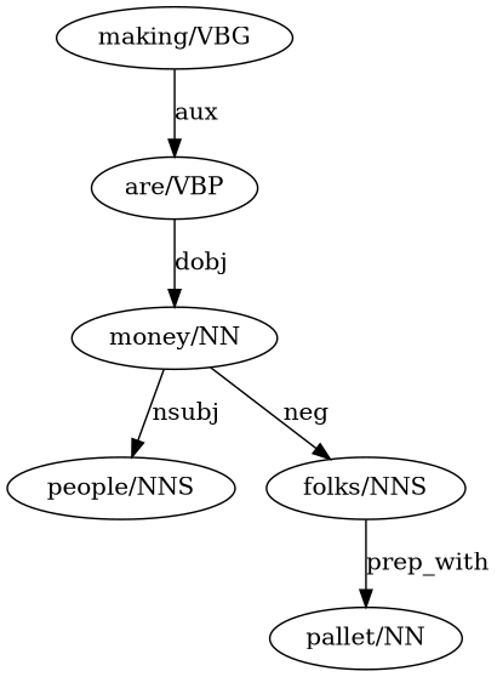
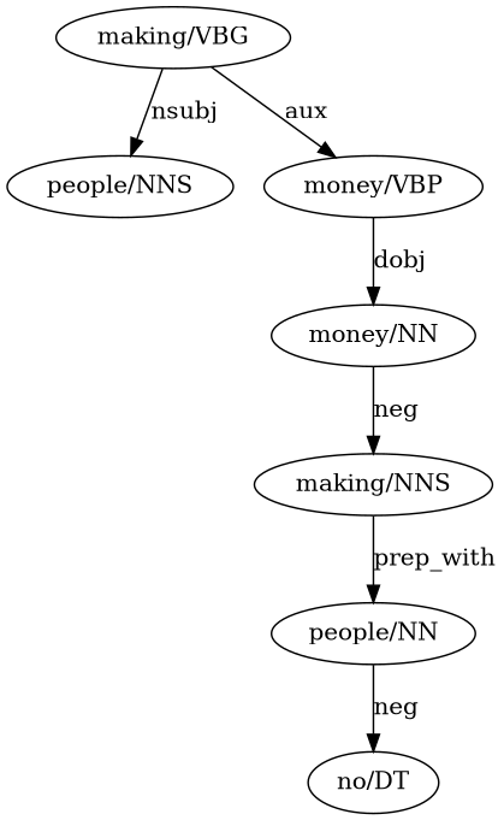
  digraph {
    n1 [label="people/NNS"]
-   n2 [label="are/VBP"]
+   n2 [label="money/VBP"]
    n3 [label="money/NN"]
    n4 [label="making/VBG"]
-   n5 [label="folks/NNS"]
-   n6 [label="pallet/NN"]
+   n5 [label="making/NNS"]
+   n6 [label="people/NN"]
+   n7 [label="no/DT"]
    n2 -> n3 [label=dobj]
    n3 -> n5 [label=neg]
-   n3 -> n1 [label=nsubj]
+   n4 -> n1 [label=nsubj]
    n4 -> n2 [label=aux]
    n5 -> n6 [label=prep_with]
+   n6 -> n7 [label=neg]
  }
